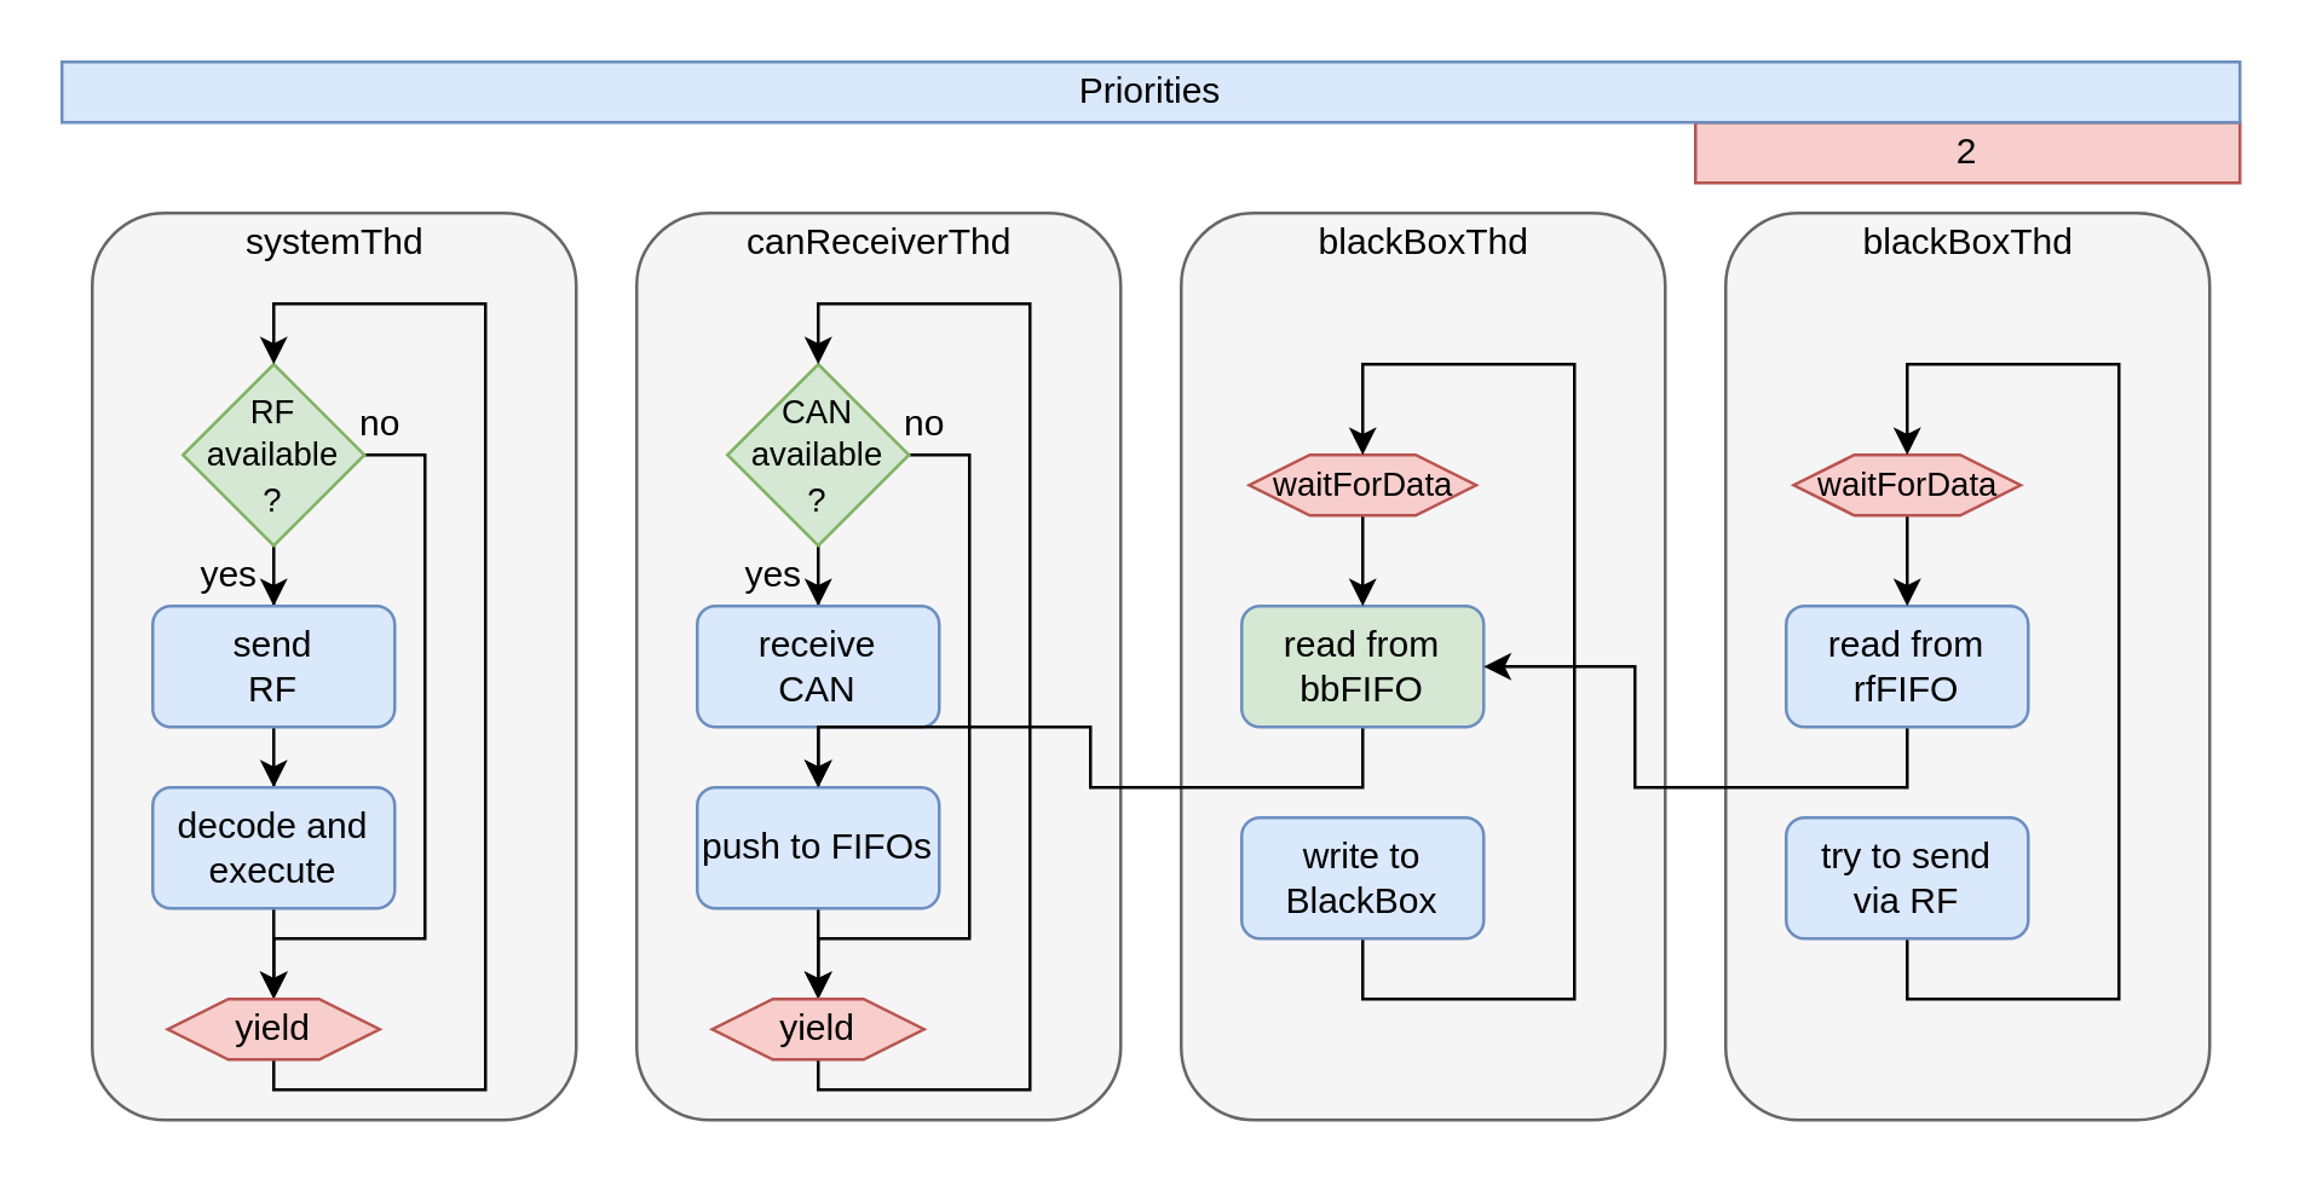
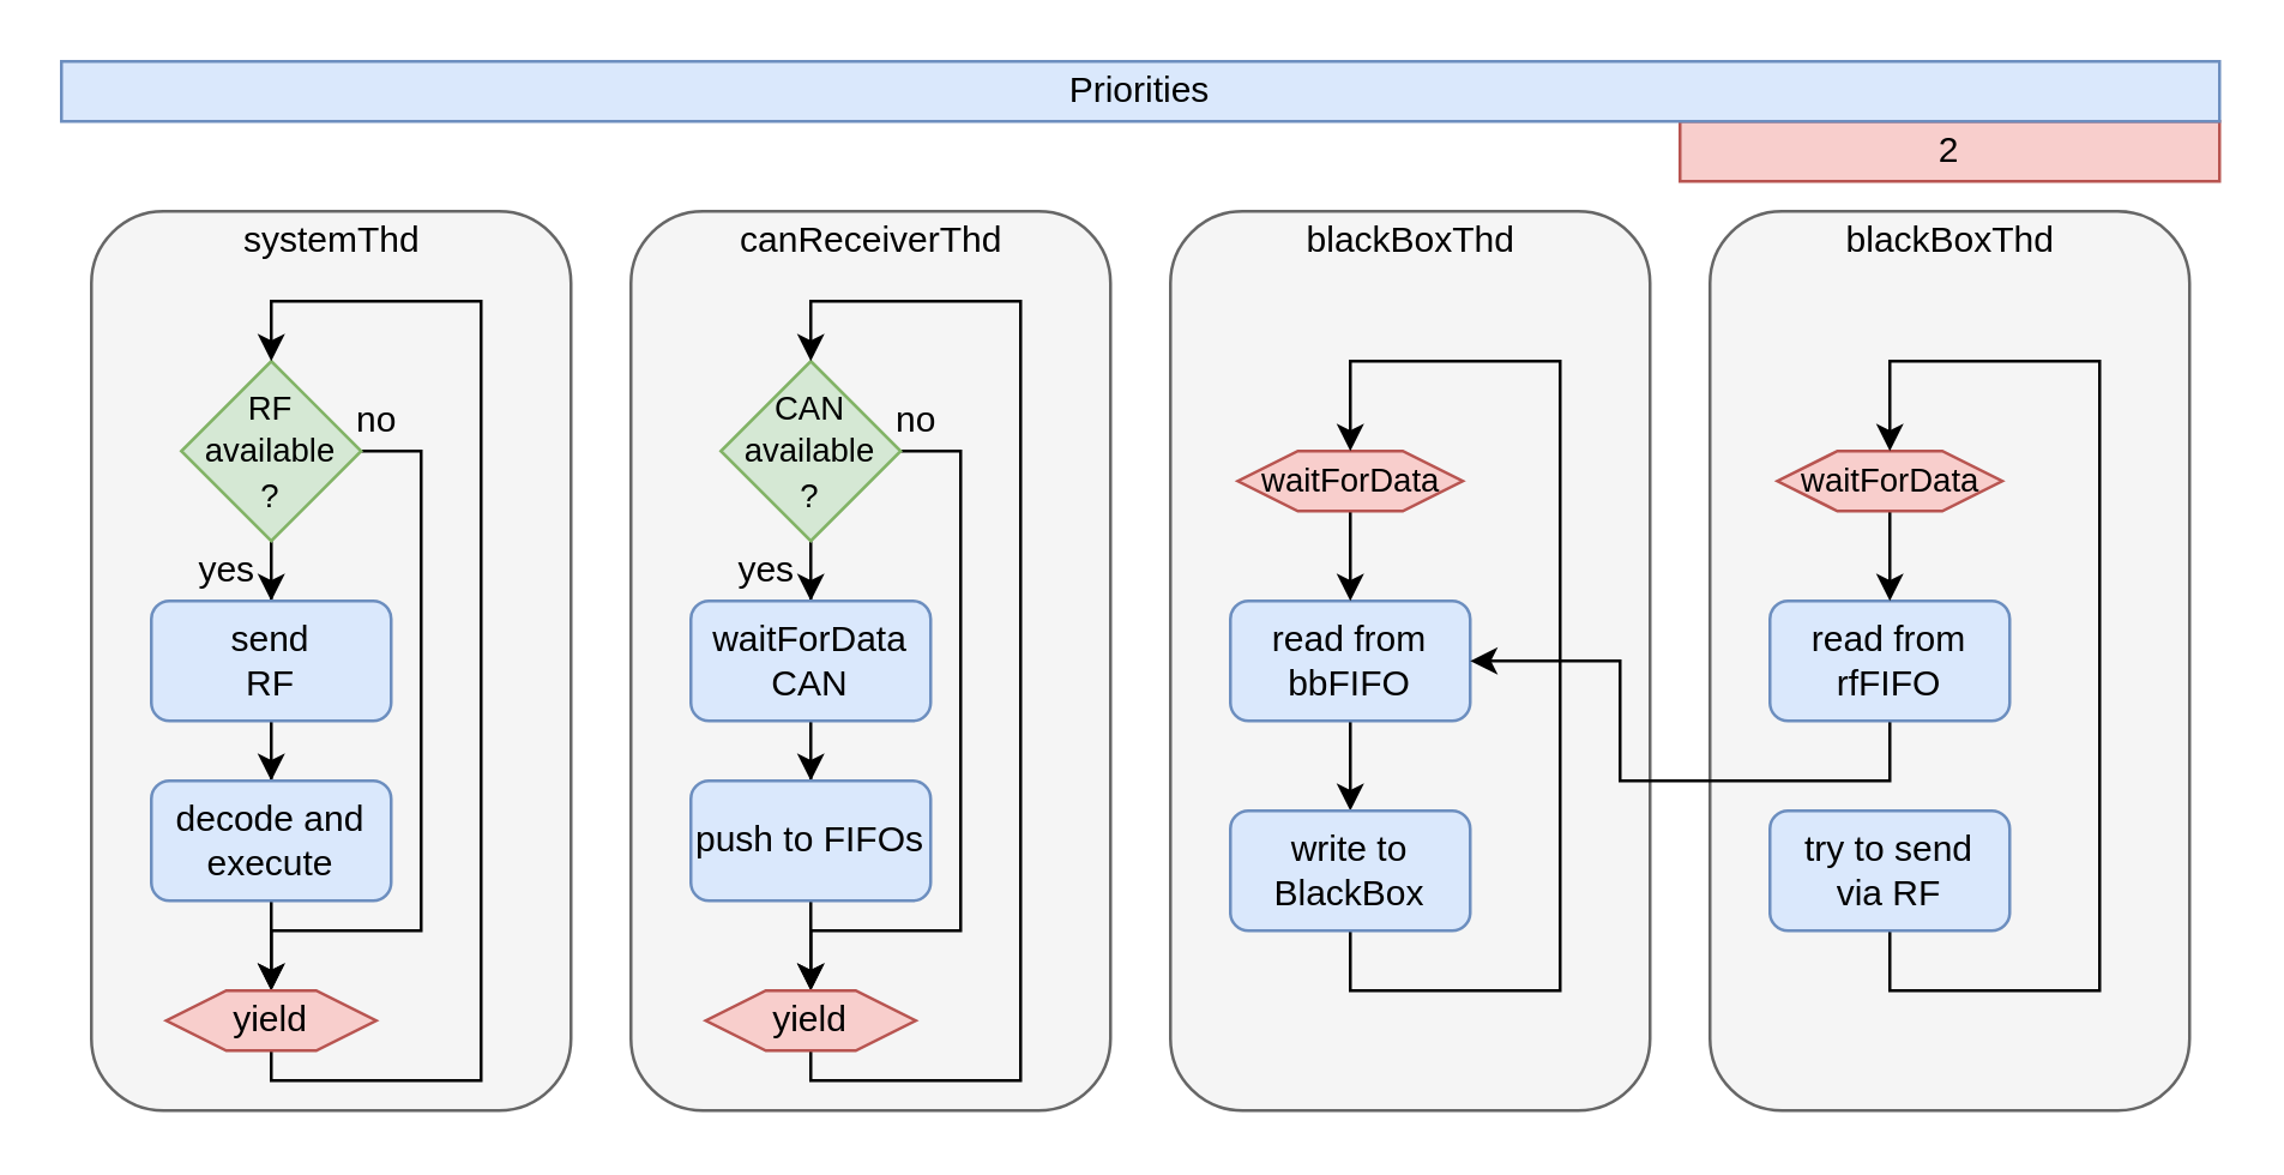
  <mxCell id="0" />
  <mxCell id="1" parent="0" />
  <mxCell id="2" value="" style="rounded=1;whiteSpace=wrap;html=1;fillColor=#f5f5f5;strokeColor=#666666;fontColor=#333333;" parent="1" vertex="1"><mxGeometry x="210" y="70" width="160" height="300" as="geometry" /></mxCell>
  <mxCell id="3" value="canReceiverThd" style="text;html=1;align=center;verticalAlign=middle;resizable=0;points=[];autosize=1;strokeColor=none;" parent="1" vertex="1"><mxGeometry x="240" y="70" width="100" height="20" as="geometry" /></mxCell>
  <mxCell id="4" style="edgeStyle=orthogonalEdgeStyle;rounded=0;orthogonalLoop=1;jettySize=auto;html=1;entryX=0.5;entryY=0;entryDx=0;entryDy=0;" parent="1" source="6" target="8" edge="1"><mxGeometry relative="1" as="geometry" /></mxCell>
  <mxCell id="5" style="edgeStyle=orthogonalEdgeStyle;rounded=0;orthogonalLoop=1;jettySize=auto;html=1;exitX=1;exitY=0.5;exitDx=0;exitDy=0;entryX=0.5;entryY=0;entryDx=0;entryDy=0;" parent="1" source="6" target="12" edge="1"><mxGeometry relative="1" as="geometry"><Array as="points"><mxPoint x="320" y="150" /><mxPoint x="320" y="310" /><mxPoint x="270" y="310" /></Array></mxGeometry></mxCell>
  <mxCell id="6" value="&lt;font style=&quot;font-size: 11px&quot;&gt;CAN&lt;br&gt;available&lt;br&gt;?&lt;/font&gt;" style="rhombus;whiteSpace=wrap;html=1;fillColor=#d5e8d4;strokeColor=#82b366;" parent="1" vertex="1"><mxGeometry x="240" y="120" width="60" height="60" as="geometry" /></mxCell>
  <mxCell id="7" style="edgeStyle=orthogonalEdgeStyle;rounded=0;orthogonalLoop=1;jettySize=auto;html=1;entryX=0.5;entryY=0;entryDx=0;entryDy=0;" parent="1" source="8" target="10" edge="1"><mxGeometry relative="1" as="geometry" /></mxCell>
- <mxCell id="8" value="receive&lt;br&gt;CAN" style="rounded=1;whiteSpace=wrap;html=1;fillColor=#dae8fc;strokeColor=#6c8ebf;" parent="1" vertex="1"><mxGeometry x="230" y="200" width="80" height="40" as="geometry" /></mxCell>
+ <mxCell id="8" value="waitForData&lt;br&gt;CAN" style="rounded=1;whiteSpace=wrap;html=1;fillColor=#dae8fc;strokeColor=#6c8ebf;" parent="1" vertex="1"><mxGeometry x="230" y="200" width="80" height="40" as="geometry" /></mxCell>
  <mxCell id="9" style="edgeStyle=orthogonalEdgeStyle;rounded=0;orthogonalLoop=1;jettySize=auto;html=1;exitX=0.5;exitY=1;exitDx=0;exitDy=0;entryX=0.5;entryY=0;entryDx=0;entryDy=0;" parent="1" source="10" target="12" edge="1"><mxGeometry relative="1" as="geometry" /></mxCell>
  <mxCell id="10" value="push to FIFOs" style="rounded=1;whiteSpace=wrap;html=1;fillColor=#dae8fc;strokeColor=#6c8ebf;" parent="1" vertex="1"><mxGeometry x="230" y="260" width="80" height="40" as="geometry" /></mxCell>
  <mxCell id="11" style="edgeStyle=orthogonalEdgeStyle;rounded=0;orthogonalLoop=1;jettySize=auto;html=1;exitX=0.5;exitY=1;exitDx=0;exitDy=0;entryX=0.5;entryY=0;entryDx=0;entryDy=0;" parent="1" source="12" target="6" edge="1"><mxGeometry relative="1" as="geometry"><Array as="points"><mxPoint x="270" y="360" /><mxPoint x="340" y="360" /><mxPoint x="340" y="100" /><mxPoint x="270" y="100" /></Array></mxGeometry></mxCell>
  <mxCell id="12" value="yield" style="shape=hexagon;perimeter=hexagonPerimeter2;whiteSpace=wrap;html=1;fixedSize=1;fillColor=#f8cecc;strokeColor=#b85450;" parent="1" vertex="1"><mxGeometry x="235" y="330" width="70" height="20" as="geometry" /></mxCell>
  <mxCell id="13" value="yes" style="text;html=1;align=center;verticalAlign=middle;resizable=0;points=[];autosize=1;strokeColor=none;" vertex="1" parent="1"><mxGeometry x="240" y="180" width="30" height="20" as="geometry" /></mxCell>
  <mxCell id="14" value="no" style="text;html=1;align=center;verticalAlign=middle;resizable=0;points=[];autosize=1;strokeColor=none;" vertex="1" parent="1"><mxGeometry x="290" y="130" width="30" height="20" as="geometry" /></mxCell>
  <mxCell id="15" value="" style="rounded=1;whiteSpace=wrap;html=1;fillColor=#f5f5f5;strokeColor=#666666;fontColor=#333333;" vertex="1" parent="1"><mxGeometry x="30" y="70" width="160" height="300" as="geometry" /></mxCell>
  <mxCell id="16" value="systemThd" style="text;html=1;align=center;verticalAlign=middle;resizable=0;points=[];autosize=1;strokeColor=none;" vertex="1" parent="1"><mxGeometry x="75" y="70" width="70" height="20" as="geometry" /></mxCell>
  <mxCell id="17" style="edgeStyle=orthogonalEdgeStyle;rounded=0;orthogonalLoop=1;jettySize=auto;html=1;entryX=0.5;entryY=0;entryDx=0;entryDy=0;" edge="1" parent="1" source="19" target="21"><mxGeometry relative="1" as="geometry" /></mxCell>
  <mxCell id="18" style="edgeStyle=orthogonalEdgeStyle;rounded=0;orthogonalLoop=1;jettySize=auto;html=1;exitX=1;exitY=0.5;exitDx=0;exitDy=0;entryX=0.5;entryY=0;entryDx=0;entryDy=0;" edge="1" parent="1" source="19" target="25"><mxGeometry relative="1" as="geometry"><Array as="points"><mxPoint x="140" y="150" /><mxPoint x="140" y="310" /><mxPoint x="90" y="310" /></Array></mxGeometry></mxCell>
  <mxCell id="19" value="&lt;font style=&quot;font-size: 11px&quot;&gt;RF&lt;br&gt;available&lt;br&gt;?&lt;/font&gt;" style="rhombus;whiteSpace=wrap;html=1;fillColor=#d5e8d4;strokeColor=#82b366;" vertex="1" parent="1"><mxGeometry x="60" y="120" width="60" height="60" as="geometry" /></mxCell>
  <mxCell id="20" style="edgeStyle=orthogonalEdgeStyle;rounded=0;orthogonalLoop=1;jettySize=auto;html=1;entryX=0.5;entryY=0;entryDx=0;entryDy=0;" edge="1" parent="1" source="21" target="23"><mxGeometry relative="1" as="geometry" /></mxCell>
  <mxCell id="21" value="send&lt;br&gt;RF" style="rounded=1;whiteSpace=wrap;html=1;fillColor=#dae8fc;strokeColor=#6c8ebf;" vertex="1" parent="1"><mxGeometry x="50" y="200" width="80" height="40" as="geometry" /></mxCell>
  <mxCell id="22" style="edgeStyle=orthogonalEdgeStyle;rounded=0;orthogonalLoop=1;jettySize=auto;html=1;exitX=0.5;exitY=1;exitDx=0;exitDy=0;entryX=0.5;entryY=0;entryDx=0;entryDy=0;" edge="1" parent="1" source="23" target="25"><mxGeometry relative="1" as="geometry" /></mxCell>
  <mxCell id="23" value="decode and execute" style="rounded=1;whiteSpace=wrap;html=1;fillColor=#dae8fc;strokeColor=#6c8ebf;" vertex="1" parent="1"><mxGeometry x="50" y="260" width="80" height="40" as="geometry" /></mxCell>
  <mxCell id="24" style="edgeStyle=orthogonalEdgeStyle;rounded=0;orthogonalLoop=1;jettySize=auto;html=1;exitX=0.5;exitY=1;exitDx=0;exitDy=0;entryX=0.5;entryY=0;entryDx=0;entryDy=0;" edge="1" parent="1" source="25" target="19"><mxGeometry relative="1" as="geometry"><Array as="points"><mxPoint x="90" y="360" /><mxPoint x="160" y="360" /><mxPoint x="160" y="100" /><mxPoint x="90" y="100" /></Array></mxGeometry></mxCell>
  <mxCell id="25" value="yield" style="shape=hexagon;perimeter=hexagonPerimeter2;whiteSpace=wrap;html=1;fixedSize=1;fillColor=#f8cecc;strokeColor=#b85450;" vertex="1" parent="1"><mxGeometry x="55" y="330" width="70" height="20" as="geometry" /></mxCell>
  <mxCell id="26" value="yes" style="text;html=1;align=center;verticalAlign=middle;resizable=0;points=[];autosize=1;strokeColor=none;" vertex="1" parent="1"><mxGeometry x="60" y="180" width="30" height="20" as="geometry" /></mxCell>
  <mxCell id="27" value="no" style="text;html=1;align=center;verticalAlign=middle;resizable=0;points=[];autosize=1;strokeColor=none;" vertex="1" parent="1"><mxGeometry x="110" y="130" width="30" height="20" as="geometry" /></mxCell>
  <mxCell id="28" value="2" style="rounded=0;whiteSpace=wrap;html=1;fillColor=#f8cecc;strokeColor=#b85450;" vertex="1" parent="1"><mxGeometry x="560" y="40" width="180" height="20" as="geometry" /></mxCell>
  <mxCell id="29" value="Priorities" style="rounded=0;whiteSpace=wrap;html=1;fillColor=#dae8fc;strokeColor=#6c8ebf;align=center;" vertex="1" parent="1"><mxGeometry x="20" y="20" width="720" height="20" as="geometry" /></mxCell>
  <mxCell id="30" value="" style="rounded=1;whiteSpace=wrap;html=1;fillColor=#f5f5f5;strokeColor=#666666;fontColor=#333333;" vertex="1" parent="1"><mxGeometry x="390" y="70" width="160" height="300" as="geometry" /></mxCell>
  <mxCell id="31" value="blackBoxThd" style="text;html=1;align=center;verticalAlign=middle;resizable=0;points=[];autosize=1;strokeColor=none;" vertex="1" parent="1"><mxGeometry x="430" y="70" width="80" height="20" as="geometry" /></mxCell>
- <mxCell id="32" style="edgeStyle=orthogonalEdgeStyle;rounded=0;orthogonalLoop=1;jettySize=auto;html=1;exitX=0.5;exitY=1;exitDx=0;exitDy=0;fontSize=11;" edge="1" parent="1" source="33" target="10"><mxGeometry relative="1" as="geometry" /></mxCell>
- <mxCell id="33" value="read from bbFIFO" style="rounded=1;whiteSpace=wrap;html=1;fillColor=#d5e8d4;strokeColor=#6c8ebf;" vertex="1" parent="1"><mxGeometry x="410" y="200" width="80" height="40" as="geometry" /></mxCell>
+ <mxCell id="32" style="edgeStyle=orthogonalEdgeStyle;rounded=0;orthogonalLoop=1;jettySize=auto;html=1;exitX=0.5;exitY=1;exitDx=0;exitDy=0;entryX=0.5;entryY=0;entryDx=0;entryDy=0;fontSize=11;" edge="1" parent="1" source="33" target="37"><mxGeometry relative="1" as="geometry" /></mxCell>
+ <mxCell id="33" value="read from bbFIFO" style="rounded=1;whiteSpace=wrap;html=1;fillColor=#dae8fc;strokeColor=#6c8ebf;" vertex="1" parent="1"><mxGeometry x="410" y="200" width="80" height="40" as="geometry" /></mxCell>
  <mxCell id="34" style="edgeStyle=orthogonalEdgeStyle;rounded=0;orthogonalLoop=1;jettySize=auto;html=1;exitX=0.5;exitY=1;exitDx=0;exitDy=0;entryX=0.5;entryY=0;entryDx=0;entryDy=0;fontSize=11;" edge="1" parent="1" source="35" target="33"><mxGeometry relative="1" as="geometry" /></mxCell>
  <mxCell id="35" value="waitForData" style="shape=hexagon;perimeter=hexagonPerimeter2;whiteSpace=wrap;html=1;fixedSize=1;fillColor=#f8cecc;strokeColor=#b85450;fontSize=11;" vertex="1" parent="1"><mxGeometry x="412.5" y="150" width="75" height="20" as="geometry" /></mxCell>
  <mxCell id="36" style="edgeStyle=orthogonalEdgeStyle;rounded=0;orthogonalLoop=1;jettySize=auto;html=1;entryX=0.5;entryY=0;entryDx=0;entryDy=0;fontSize=11;" edge="1" parent="1" source="37" target="35"><mxGeometry relative="1" as="geometry"><Array as="points"><mxPoint x="450" y="330" /><mxPoint x="520" y="330" /><mxPoint x="520" y="120" /><mxPoint x="450" y="120" /></Array></mxGeometry></mxCell>
  <mxCell id="37" value="write to&lt;br&gt;BlackBox" style="rounded=1;whiteSpace=wrap;html=1;fillColor=#dae8fc;strokeColor=#6c8ebf;" vertex="1" parent="1"><mxGeometry x="410" y="270" width="80" height="40" as="geometry" /></mxCell>
  <mxCell id="38" value="" style="rounded=1;whiteSpace=wrap;html=1;fillColor=#f5f5f5;strokeColor=#666666;fontColor=#333333;" vertex="1" parent="1"><mxGeometry x="570" y="70" width="160" height="300" as="geometry" /></mxCell>
  <mxCell id="39" value="blackBoxThd" style="text;html=1;align=center;verticalAlign=middle;resizable=0;points=[];autosize=1;strokeColor=none;" vertex="1" parent="1"><mxGeometry x="610" y="70" width="80" height="20" as="geometry" /></mxCell>
  <mxCell id="40" style="edgeStyle=orthogonalEdgeStyle;rounded=0;orthogonalLoop=1;jettySize=auto;html=1;exitX=0.5;exitY=1;exitDx=0;exitDy=0;fontSize=11;" edge="1" parent="1" source="41" target="33"><mxGeometry relative="1" as="geometry" /></mxCell>
  <mxCell id="41" value="read from rfFIFO" style="rounded=1;whiteSpace=wrap;html=1;fillColor=#dae8fc;strokeColor=#6c8ebf;" vertex="1" parent="1"><mxGeometry x="590" y="200" width="80" height="40" as="geometry" /></mxCell>
  <mxCell id="42" style="edgeStyle=orthogonalEdgeStyle;rounded=0;orthogonalLoop=1;jettySize=auto;html=1;exitX=0.5;exitY=1;exitDx=0;exitDy=0;entryX=0.5;entryY=0;entryDx=0;entryDy=0;fontSize=11;" edge="1" parent="1" source="43" target="41"><mxGeometry relative="1" as="geometry" /></mxCell>
  <mxCell id="43" value="waitForData" style="shape=hexagon;perimeter=hexagonPerimeter2;whiteSpace=wrap;html=1;fixedSize=1;fillColor=#f8cecc;strokeColor=#b85450;fontSize=11;" vertex="1" parent="1"><mxGeometry x="592.5" y="150" width="75" height="20" as="geometry" /></mxCell>
  <mxCell id="44" style="edgeStyle=orthogonalEdgeStyle;rounded=0;orthogonalLoop=1;jettySize=auto;html=1;entryX=0.5;entryY=0;entryDx=0;entryDy=0;fontSize=11;" edge="1" parent="1" source="45" target="43"><mxGeometry relative="1" as="geometry"><Array as="points"><mxPoint x="630" y="330" /><mxPoint x="700" y="330" /><mxPoint x="700" y="120" /><mxPoint x="630" y="120" /></Array></mxGeometry></mxCell>
  <mxCell id="45" value="try to send&lt;br&gt;via RF" style="rounded=1;whiteSpace=wrap;html=1;fillColor=#dae8fc;strokeColor=#6c8ebf;" vertex="1" parent="1"><mxGeometry x="590" y="270" width="80" height="40" as="geometry" /></mxCell>
